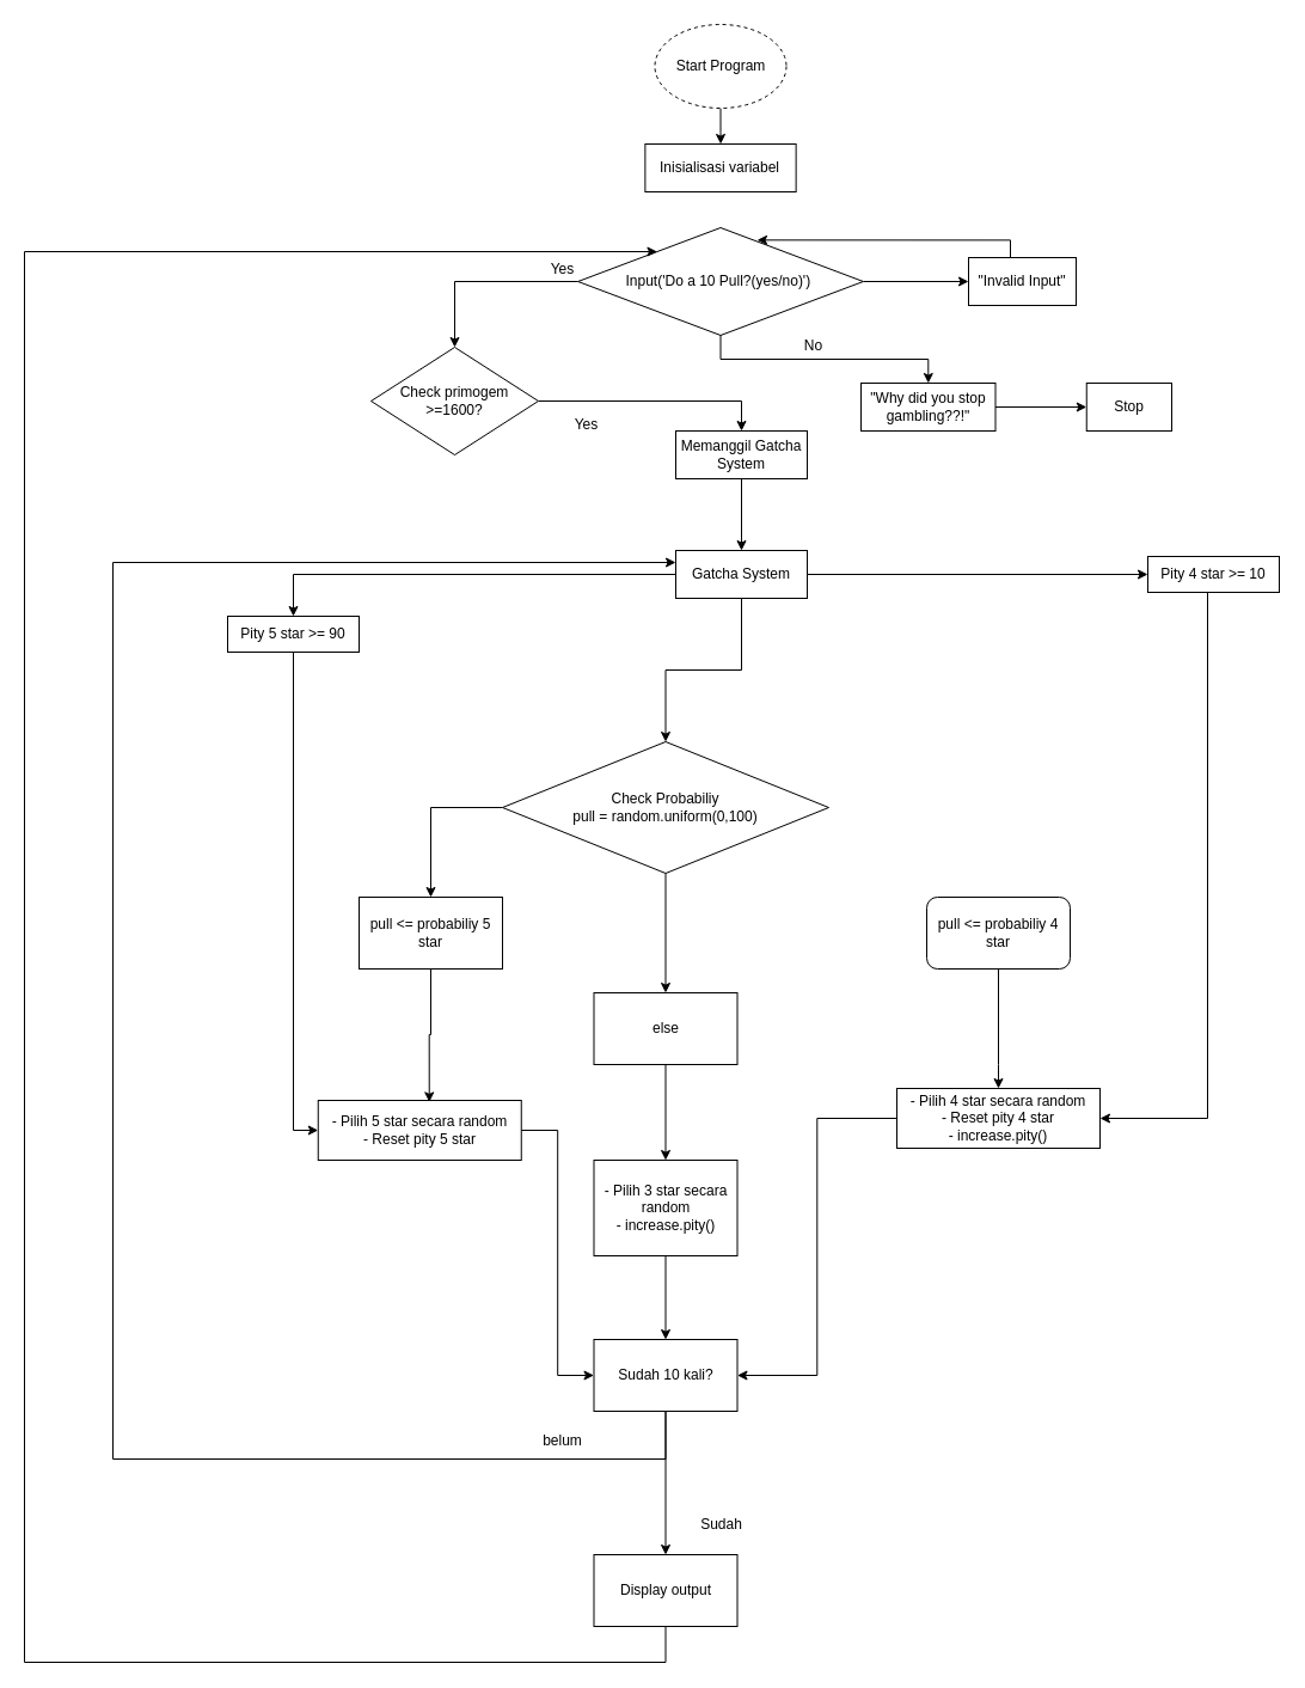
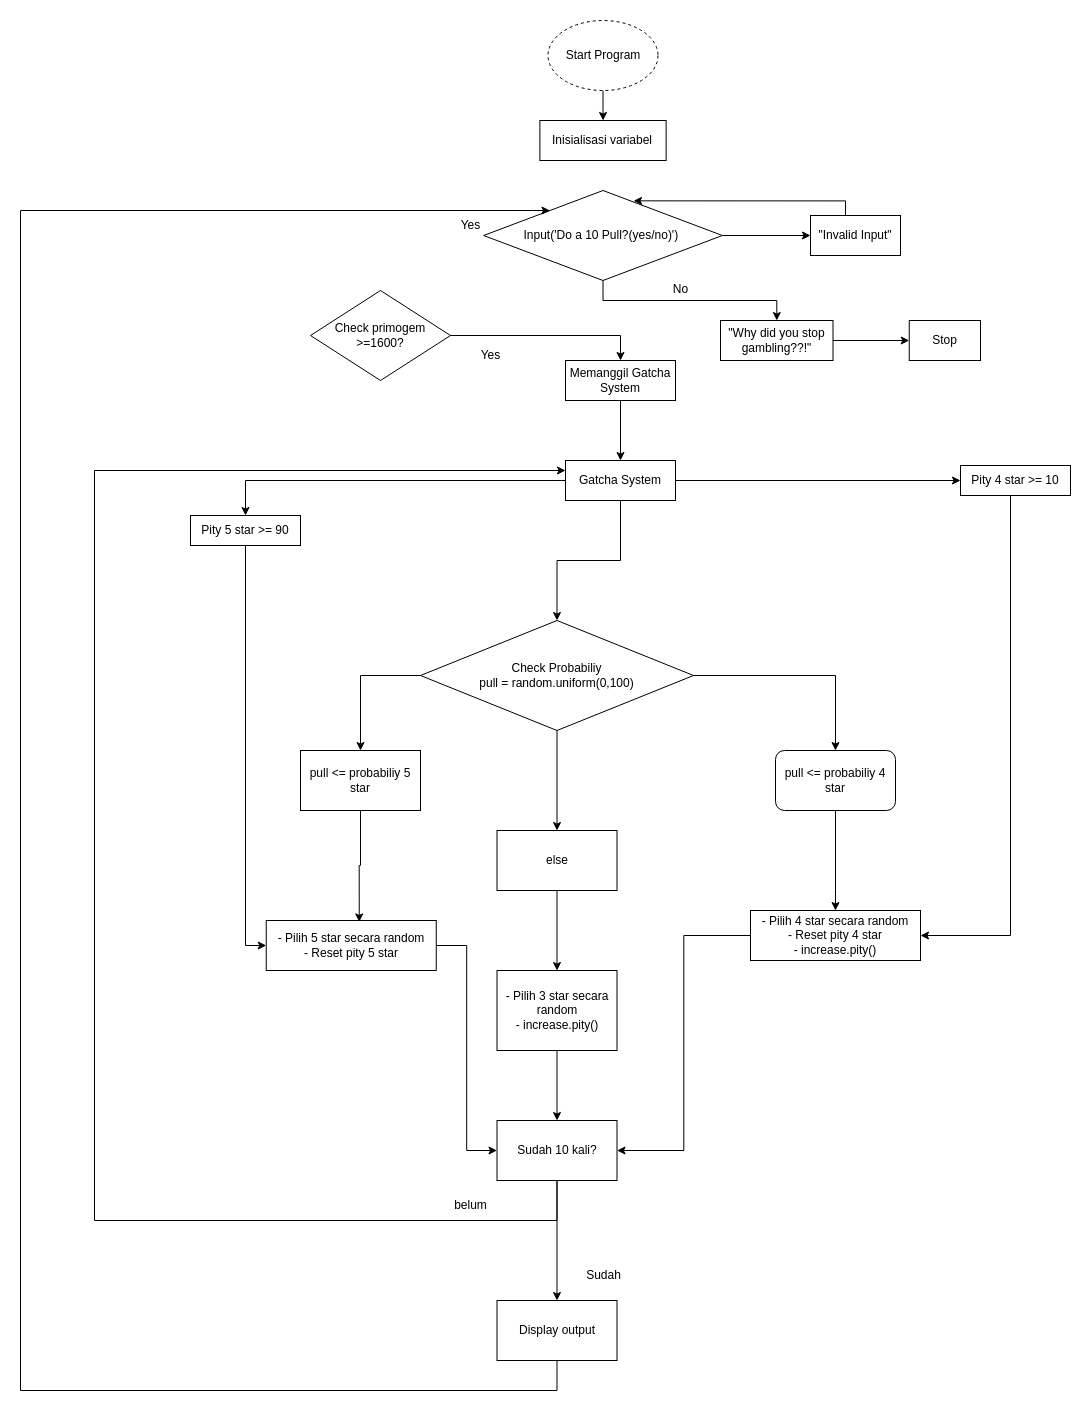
  <mxCell id="0" />
  <mxCell id="1" parent="0" />
  <mxCell id="2" value="" style="edgeStyle=orthogonalEdgeStyle;rounded=0;orthogonalLoop=1;jettySize=auto;html=1;" edge="1" parent="1" source="3" target="4"><mxGeometry relative="1" as="geometry" /></mxCell>
  <mxCell id="3" value="Start Program" style="ellipse;whiteSpace=wrap;html=1;dashed=1;" vertex="1" parent="1"><mxGeometry x="547.5" width="110" height="70" as="geometry" y="20" /></mxCell>
  <mxCell id="4" value="Inisialisasi variabel" style="rounded=0;whiteSpace=wrap;html=1;" vertex="1" parent="1"><mxGeometry x="539.38" y="120" width="126.25" height="40" as="geometry" /></mxCell>
  <mxCell id="5" value="" style="edgeStyle=orthogonalEdgeStyle;rounded=0;orthogonalLoop=1;jettySize=auto;html=1;" edge="1" parent="1" source="8" target="10"><mxGeometry relative="1" as="geometry" /></mxCell>
  <mxCell id="6" value="" style="edgeStyle=orthogonalEdgeStyle;rounded=0;orthogonalLoop=1;jettySize=auto;html=1;" edge="1" parent="1" source="8" target="11"><mxGeometry relative="1" as="geometry" /></mxCell>
- <mxCell id="7" value="" style="edgeStyle=orthogonalEdgeStyle;rounded=0;orthogonalLoop=1;jettySize=auto;html=1;" edge="1" parent="1" source="8" target="15"><mxGeometry relative="1" as="geometry" /></mxCell>
  <mxCell id="8" value="Input('Do a 10 Pull?(yes/no)')&amp;nbsp;" style="rhombus;whiteSpace=wrap;html=1;" vertex="1" parent="1"><mxGeometry x="483.13" y="190" width="238.75" height="90" as="geometry" /></mxCell>
  <mxCell id="9" value="" style="edgeStyle=orthogonalEdgeStyle;rounded=0;orthogonalLoop=1;jettySize=auto;html=1;" edge="1" parent="1" source="10" target="35"><mxGeometry relative="1" as="geometry" /></mxCell>
  <mxCell id="10" value="&quot;Why did you stop gambling??!&quot;" style="rounded=0;whiteSpace=wrap;html=1;" vertex="1" parent="1"><mxGeometry x="720" y="320" width="112.5" height="40" as="geometry" /></mxCell>
  <mxCell id="11" value="&quot;Invalid Input&quot;" style="rounded=0;whiteSpace=wrap;html=1;" vertex="1" parent="1"><mxGeometry x="810" y="215" width="90" height="40" as="geometry" /></mxCell>
  <mxCell id="12" value="Yes" style="text;html=1;align=center;verticalAlign=middle;resizable=0;points=[];autosize=1;strokeColor=none;fillColor=none;" vertex="1" parent="1"><mxGeometry x="450" y="210" width="40" height="30" as="geometry" /></mxCell>
  <mxCell id="13" value="No" style="text;html=1;align=center;verticalAlign=middle;resizable=0;points=[];autosize=1;strokeColor=none;fillColor=none;" vertex="1" parent="1"><mxGeometry x="660" y="274" width="40" height="30" as="geometry" /></mxCell>
  <mxCell id="14" value="" style="edgeStyle=orthogonalEdgeStyle;rounded=0;orthogonalLoop=1;jettySize=auto;html=1;" edge="1" parent="1" source="15" target="17"><mxGeometry relative="1" as="geometry"><Array as="points"><mxPoint x="620" y="335" /></Array></mxGeometry></mxCell>
  <mxCell id="15" value="Check primogem &amp;gt;=1600?" style="rhombus;whiteSpace=wrap;html=1;" vertex="1" parent="1"><mxGeometry x="310" y="290" width="140" height="90" as="geometry" /></mxCell>
  <mxCell id="16" value="" style="edgeStyle=orthogonalEdgeStyle;rounded=0;orthogonalLoop=1;jettySize=auto;html=1;" edge="1" parent="1" source="17" target="22"><mxGeometry relative="1" as="geometry" /></mxCell>
  <mxCell id="17" value="Memanggil Gatcha System" style="rounded=0;whiteSpace=wrap;html=1;" vertex="1" parent="1"><mxGeometry x="565" y="360" width="110" height="40" as="geometry" /></mxCell>
  <mxCell id="18" value="Yes" style="text;html=1;align=center;verticalAlign=middle;resizable=0;points=[];autosize=1;strokeColor=none;fillColor=none;" vertex="1" parent="1"><mxGeometry x="470" y="340" width="40" height="30" as="geometry" /></mxCell>
  <mxCell id="19" value="" style="edgeStyle=orthogonalEdgeStyle;rounded=0;orthogonalLoop=1;jettySize=auto;html=1;" edge="1" parent="1" source="22" target="26"><mxGeometry relative="1" as="geometry" /></mxCell>
  <mxCell id="20" style="edgeStyle=orthogonalEdgeStyle;rounded=0;orthogonalLoop=1;jettySize=auto;html=1;" edge="1" parent="1" source="22" target="28"><mxGeometry relative="1" as="geometry" /></mxCell>
  <mxCell id="21" style="edgeStyle=orthogonalEdgeStyle;rounded=0;orthogonalLoop=1;jettySize=auto;html=1;exitX=1;exitY=0.5;exitDx=0;exitDy=0;entryX=0;entryY=0.5;entryDx=0;entryDy=0;" edge="1" parent="1" source="22" target="30"><mxGeometry relative="1" as="geometry" /></mxCell>
  <mxCell id="22" value="Gatcha System" style="rounded=0;whiteSpace=wrap;html=1;" vertex="1" parent="1"><mxGeometry x="565" y="460" width="110" height="40" as="geometry" /></mxCell>
+ <mxCell id="23" style="edgeStyle=orthogonalEdgeStyle;rounded=0;orthogonalLoop=1;jettySize=auto;html=1;" edge="1" parent="1" source="26" target="38"><mxGeometry relative="1" as="geometry" /></mxCell>
  <mxCell id="24" style="edgeStyle=orthogonalEdgeStyle;rounded=0;orthogonalLoop=1;jettySize=auto;html=1;" edge="1" parent="1" source="26" target="40"><mxGeometry relative="1" as="geometry" /></mxCell>
  <mxCell id="25" style="edgeStyle=orthogonalEdgeStyle;rounded=0;orthogonalLoop=1;jettySize=auto;html=1;exitX=0;exitY=0.5;exitDx=0;exitDy=0;" edge="1" parent="1" source="26" target="36"><mxGeometry relative="1" as="geometry" /></mxCell>
  <mxCell id="26" value="Check Probabiliy&lt;div&gt;pull = random.uniform(0,100)&lt;/div&gt;" style="rhombus;whiteSpace=wrap;html=1;" vertex="1" parent="1"><mxGeometry x="420" y="620" width="273" height="110" as="geometry" /></mxCell>
  <mxCell id="27" style="edgeStyle=orthogonalEdgeStyle;rounded=0;orthogonalLoop=1;jettySize=auto;html=1;entryX=0;entryY=0.5;entryDx=0;entryDy=0;" edge="1" parent="1" source="28" target="32"><mxGeometry relative="1" as="geometry" /></mxCell>
  <mxCell id="28" value="Pity 5 star &amp;gt;= 90" style="rounded=0;whiteSpace=wrap;html=1;" vertex="1" parent="1"><mxGeometry x="190" y="515" width="110" height="30" as="geometry" /></mxCell>
  <mxCell id="29" style="edgeStyle=orthogonalEdgeStyle;rounded=0;orthogonalLoop=1;jettySize=auto;html=1;entryX=1;entryY=0.5;entryDx=0;entryDy=0;" edge="1" parent="1" source="30" target="34"><mxGeometry relative="1" as="geometry"><Array as="points"><mxPoint x="1010" y="935" /></Array></mxGeometry></mxCell>
  <mxCell id="30" value="Pity 4 star &amp;gt;= 10" style="rounded=0;whiteSpace=wrap;html=1;" vertex="1" parent="1"><mxGeometry x="960" y="465" width="110" height="30" as="geometry" /></mxCell>
  <mxCell id="31" style="edgeStyle=orthogonalEdgeStyle;rounded=0;orthogonalLoop=1;jettySize=auto;html=1;entryX=0;entryY=0.5;entryDx=0;entryDy=0;" edge="1" parent="1" source="32" target="47"><mxGeometry relative="1" as="geometry" /></mxCell>
  <mxCell id="32" value="- Pilih 5 star secara random&lt;div&gt;- Reset pity 5 star&lt;/div&gt;" style="rounded=0;whiteSpace=wrap;html=1;" vertex="1" parent="1"><mxGeometry x="265.75" y="920" width="170" height="50" as="geometry" /></mxCell>
  <mxCell id="33" style="edgeStyle=orthogonalEdgeStyle;rounded=0;orthogonalLoop=1;jettySize=auto;html=1;entryX=1;entryY=0.5;entryDx=0;entryDy=0;" edge="1" parent="1" source="34" target="47"><mxGeometry relative="1" as="geometry" /></mxCell>
  <mxCell id="34" value="- Pilih 4 star secara random&lt;div&gt;- Reset pity 4 star&lt;/div&gt;&lt;div&gt;- increase.pity()&lt;/div&gt;" style="rounded=0;whiteSpace=wrap;html=1;" vertex="1" parent="1"><mxGeometry x="750" y="910" width="170" height="50" as="geometry" /></mxCell>
  <mxCell id="35" value="Stop" style="whiteSpace=wrap;html=1;rounded=0;" vertex="1" parent="1"><mxGeometry x="908.75" y="320" width="71.25" height="40" as="geometry" /></mxCell>
  <mxCell id="36" value="pull &amp;lt;= probabiliy 5 star" style="whiteSpace=wrap;html=1;" vertex="1" parent="1"><mxGeometry x="300" y="750" width="120" height="60" as="geometry" /></mxCell>
  <mxCell id="37" style="edgeStyle=orthogonalEdgeStyle;rounded=0;orthogonalLoop=1;jettySize=auto;html=1;" edge="1" parent="1" source="38" target="34"><mxGeometry relative="1" as="geometry"><Array as="points"><mxPoint x="835" y="890" /><mxPoint x="835" y="890" /></Array></mxGeometry></mxCell>
  <mxCell id="38" value="pull &amp;lt;= probabiliy 4 star" style="whiteSpace=wrap;html=1;rounded=1;" vertex="1" parent="1"><mxGeometry x="775" y="750" width="120" height="60" as="geometry" /></mxCell>
  <mxCell id="39" value="" style="edgeStyle=orthogonalEdgeStyle;rounded=0;orthogonalLoop=1;jettySize=auto;html=1;" edge="1" parent="1" source="40" target="43"><mxGeometry relative="1" as="geometry" /></mxCell>
  <mxCell id="40" value="else" style="whiteSpace=wrap;html=1;" vertex="1" parent="1"><mxGeometry x="496.5" y="830" width="120" height="60" as="geometry" /></mxCell>
  <mxCell id="41" style="edgeStyle=orthogonalEdgeStyle;rounded=0;orthogonalLoop=1;jettySize=auto;html=1;entryX=0.547;entryY=0.028;entryDx=0;entryDy=0;entryPerimeter=0;" edge="1" parent="1" source="36" target="32"><mxGeometry relative="1" as="geometry" /></mxCell>
  <mxCell id="42" value="" style="edgeStyle=orthogonalEdgeStyle;rounded=0;orthogonalLoop=1;jettySize=auto;html=1;" edge="1" parent="1" source="43" target="47"><mxGeometry relative="1" as="geometry" /></mxCell>
  <mxCell id="43" value="- Pilih 3 star secara random&lt;div&gt;- increase.pity()&lt;/div&gt;" style="whiteSpace=wrap;html=1;" vertex="1" parent="1"><mxGeometry x="496.5" y="970" width="120" height="80" as="geometry" /></mxCell>
  <mxCell id="44" style="edgeStyle=orthogonalEdgeStyle;rounded=0;orthogonalLoop=1;jettySize=auto;html=1;entryX=0.628;entryY=0.115;entryDx=0;entryDy=0;entryPerimeter=0;" edge="1" parent="1" source="11" target="8"><mxGeometry relative="1" as="geometry"><Array as="points"><mxPoint x="845" y="200" /></Array></mxGeometry></mxCell>
  <mxCell id="45" style="edgeStyle=orthogonalEdgeStyle;rounded=0;orthogonalLoop=1;jettySize=auto;html=1;entryX=0;entryY=0.25;entryDx=0;entryDy=0;exitX=0.5;exitY=1;exitDx=0;exitDy=0;" edge="1" parent="1" source="47" target="22"><mxGeometry relative="1" as="geometry"><mxPoint x="550.221" y="1220" as="sourcePoint" /><mxPoint x="558.75" y="580" as="targetPoint" /><Array as="points"><mxPoint x="556" y="1220" /><mxPoint x="94" y="1220" /><mxPoint x="94" y="470" /></Array></mxGeometry></mxCell>
  <mxCell id="46" value="" style="edgeStyle=orthogonalEdgeStyle;rounded=0;orthogonalLoop=1;jettySize=auto;html=1;" edge="1" parent="1" source="47" target="49"><mxGeometry relative="1" as="geometry" /></mxCell>
  <mxCell id="47" value="Sudah 10 kali?" style="whiteSpace=wrap;html=1;" vertex="1" parent="1"><mxGeometry x="496.5" y="1120" width="120" height="60" as="geometry" /></mxCell>
  <mxCell id="48" value="belum" style="text;html=1;align=center;verticalAlign=middle;resizable=0;points=[];autosize=1;strokeColor=none;fillColor=none;" vertex="1" parent="1"><mxGeometry x="440" y="1190" width="60" height="30" as="geometry" /></mxCell>
  <mxCell id="49" value="Display output" style="whiteSpace=wrap;html=1;" vertex="1" parent="1"><mxGeometry x="496.5" y="1300" width="120" height="60" as="geometry" /></mxCell>
  <mxCell id="50" style="edgeStyle=orthogonalEdgeStyle;rounded=0;orthogonalLoop=1;jettySize=auto;html=1;" edge="1" parent="1" source="49" target="8"><mxGeometry relative="1" as="geometry"><Array as="points"><mxPoint x="20" y="1390" /><mxPoint x="20" y="210" /></Array></mxGeometry></mxCell>
  <mxCell id="51" value="Sudah" style="text;html=1;align=center;verticalAlign=middle;resizable=0;points=[];autosize=1;strokeColor=none;fillColor=none;" vertex="1" parent="1"><mxGeometry x="572.5" y="1260" width="60" height="30" as="geometry" /></mxCell>
